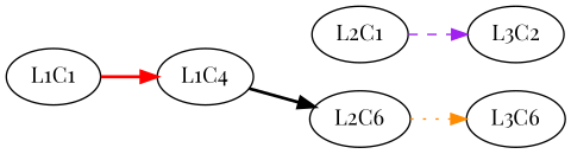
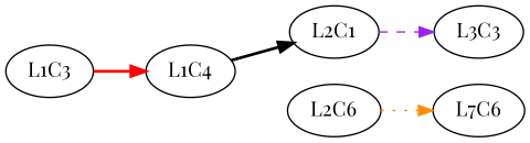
  digraph {
    fontname="Playfair Display"
    rankdir=LR
    node [fontname="Playfair Display"]
    edge [fontname="Playfair Display" style=bold]
    n1 [label=L2C1]
-   n2 [label=L3C2]
-   n3 [label=L1C1]
+   n2 [label=L3C3]
+   n3 [label=L1C3]
    n4 [label=L1C4]
    n5 [label=L2C6]
-   n6 [label=L3C6]
+   n6 [label=L7C6]
    n1 -> n2 [color=purple style=dashed]
    n3 -> n4 [color=red]
-   n4 -> n5 [color=black]
+   n4 -> n1 [color=black]
    n5 -> n6 [color=darkorange style=dotted]
  }
